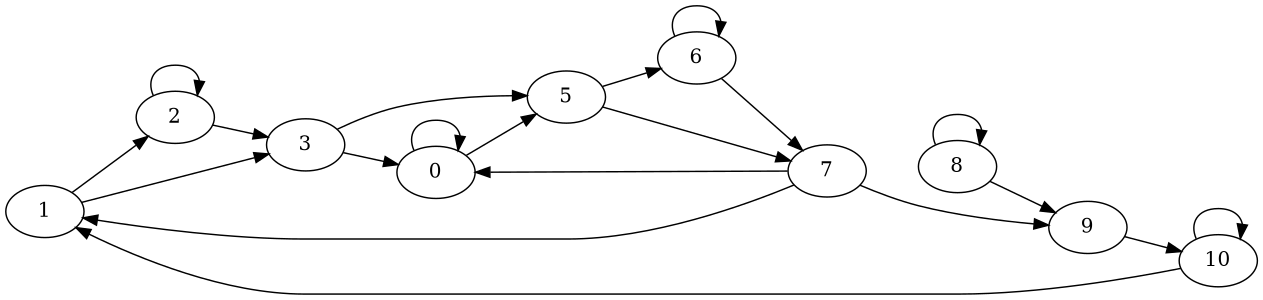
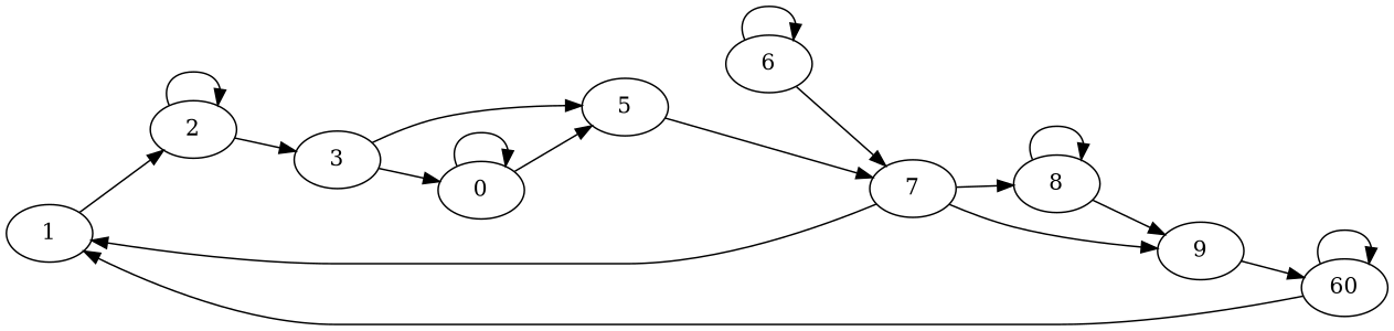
  digraph {
    rankdir=LR
    1
    2
    3
    n4 [label=0]
    5
    6
    7
    8
    9
-   10
+   10 [label=60]
    1 -> 2
-   1 -> 3
    2 -> 2
    2 -> 3
    3 -> n4
    3 -> 5
    n4 -> n4
    n4 -> 5
-   5 -> 6
    5 -> 7
    6 -> 6
    6 -> 7
    7 -> 1
-   7 -> n4
+   7 -> 8
    7 -> 9
    8 -> 8
    8 -> 9
    9 -> 10
    10 -> 1
    10 -> 10
  }
